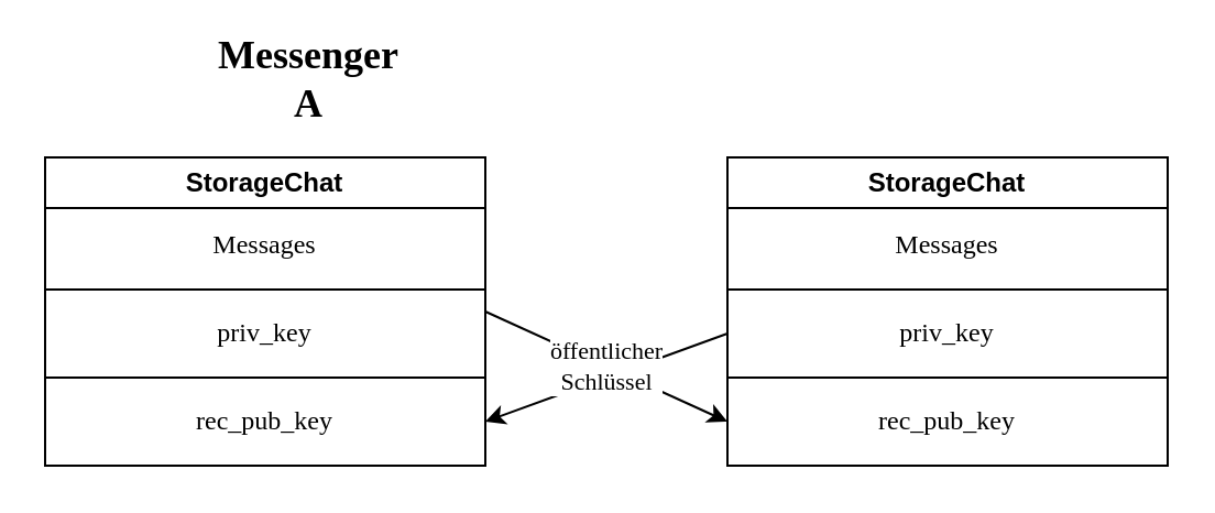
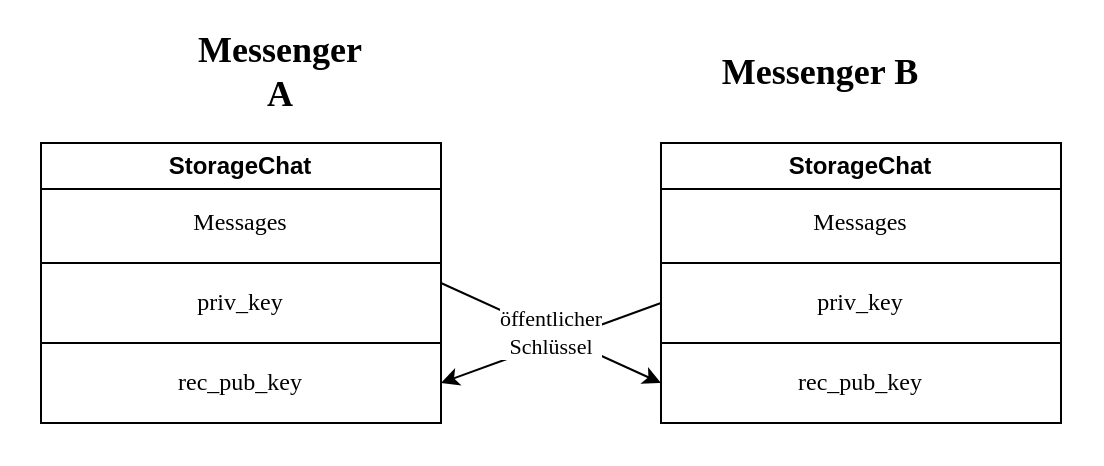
  <mxCell id="0" />
  <mxCell id="1" parent="0" />
  <mxCell id="2" value="" style="curved=1;endArrow=classic;html=1;fontFamily=Carlito;fontSource=https%3A%2F%2Ffonts.googleapis.com%2Fcss%3Ffamily%3DCarlito;exitX=1;exitY=0.5;exitDx=0;exitDy=0;" edge="1" parent="1"><mxGeometry x="-0.08" y="2" width="50" height="50" relative="1" as="geometry"><mxPoint x="330" y="150" as="sourcePoint" /><mxPoint x="220" y="190" as="targetPoint" /><mxPoint as="offset" /></mxGeometry></mxCell>
  <mxCell id="3" value="StorageChat" style="swimlane;whiteSpace=wrap;html=1;" vertex="1" parent="1"><mxGeometry x="330" y="70" width="200" height="140" as="geometry" /></mxCell>
  <mxCell id="4" value="Messages" style="text;html=1;strokeColor=none;fillColor=none;align=center;verticalAlign=middle;whiteSpace=wrap;rounded=0;fontFamily=Carlito;fontSource=https%3A%2F%2Ffonts.googleapis.com%2Fcss%3Ffamily%3DCarlito;" vertex="1" parent="3"><mxGeometry x="70" y="20" width="60" height="40" as="geometry" /></mxCell>
  <mxCell id="5" value="priv_key" style="text;html=1;strokeColor=none;fillColor=none;align=center;verticalAlign=middle;whiteSpace=wrap;rounded=0;fontFamily=Carlito;fontSource=https%3A%2F%2Ffonts.googleapis.com%2Fcss%3Ffamily%3DCarlito;" vertex="1" parent="3"><mxGeometry x="70" y="60" width="60" height="40" as="geometry" /></mxCell>
  <mxCell id="6" value="" style="endArrow=none;html=1;fontFamily=Carlito;fontSource=https%3A%2F%2Ffonts.googleapis.com%2Fcss%3Ffamily%3DCarlito;" edge="1" parent="3"><mxGeometry width="50" height="50" relative="1" as="geometry"><mxPoint y="100" as="sourcePoint" /><mxPoint x="200" y="100" as="targetPoint" /></mxGeometry></mxCell>
  <mxCell id="7" value="rec_pub_key" style="text;html=1;strokeColor=none;fillColor=none;align=center;verticalAlign=middle;whiteSpace=wrap;rounded=0;fontFamily=Carlito;fontSource=https%3A%2F%2Ffonts.googleapis.com%2Fcss%3Ffamily%3DCarlito;" vertex="1" parent="3"><mxGeometry x="70" y="100" width="60" height="40" as="geometry" /></mxCell>
  <mxCell id="8" value="" style="endArrow=none;html=1;fontFamily=Carlito;fontSource=https%3A%2F%2Ffonts.googleapis.com%2Fcss%3Ffamily%3DCarlito;" edge="1" parent="3"><mxGeometry width="50" height="50" relative="1" as="geometry"><mxPoint y="60" as="sourcePoint" /><mxPoint x="200" y="60" as="targetPoint" /></mxGeometry></mxCell>
  <mxCell id="9" value="&lt;h2&gt;&lt;font data-font-src=&quot;https://fonts.googleapis.com/css?family=Carlito&quot; face=&quot;Carlito&quot;&gt;Messenger A&lt;/font&gt;&lt;/h2&gt;" style="text;html=1;strokeColor=none;fillColor=none;align=center;verticalAlign=middle;whiteSpace=wrap;rounded=0;" vertex="1" parent="1"><mxGeometry x="90" y="20" width="100" height="30" as="geometry" /></mxCell>
+ <mxCell id="10" value="&lt;h2&gt;&lt;font data-font-src=&quot;https://fonts.googleapis.com/css?family=Carlito&quot; face=&quot;Carlito&quot;&gt;Messenger B&lt;/font&gt;&lt;/h2&gt;" style="text;html=1;strokeColor=none;fillColor=none;align=center;verticalAlign=middle;whiteSpace=wrap;rounded=0;" vertex="1" parent="1"><mxGeometry x="345" y="20" width="130" height="30" as="geometry" /></mxCell>
  <mxCell id="11" value="StorageChat" style="swimlane;whiteSpace=wrap;html=1;" vertex="1" parent="1"><mxGeometry x="20" y="70" width="200" height="140" as="geometry" /></mxCell>
  <mxCell id="12" value="Messages" style="text;html=1;strokeColor=none;fillColor=none;align=center;verticalAlign=middle;whiteSpace=wrap;rounded=0;fontFamily=Carlito;fontSource=https%3A%2F%2Ffonts.googleapis.com%2Fcss%3Ffamily%3DCarlito;" vertex="1" parent="11"><mxGeometry x="70" y="20" width="60" height="40" as="geometry" /></mxCell>
  <mxCell id="13" value="priv_key" style="text;html=1;strokeColor=none;fillColor=none;align=center;verticalAlign=middle;whiteSpace=wrap;rounded=0;fontFamily=Carlito;fontSource=https%3A%2F%2Ffonts.googleapis.com%2Fcss%3Ffamily%3DCarlito;" vertex="1" parent="11"><mxGeometry x="70" y="60" width="60" height="40" as="geometry" /></mxCell>
  <mxCell id="14" value="" style="endArrow=none;html=1;fontFamily=Carlito;fontSource=https%3A%2F%2Ffonts.googleapis.com%2Fcss%3Ffamily%3DCarlito;" edge="1" parent="11"><mxGeometry width="50" height="50" relative="1" as="geometry"><mxPoint y="100" as="sourcePoint" /><mxPoint x="200" y="100" as="targetPoint" /></mxGeometry></mxCell>
  <mxCell id="15" value="rec_pub_key" style="text;html=1;strokeColor=none;fillColor=none;align=center;verticalAlign=middle;whiteSpace=wrap;rounded=0;fontFamily=Carlito;fontSource=https%3A%2F%2Ffonts.googleapis.com%2Fcss%3Ffamily%3DCarlito;" vertex="1" parent="11"><mxGeometry x="70" y="100" width="60" height="40" as="geometry" /></mxCell>
  <mxCell id="16" value="" style="endArrow=none;html=1;fontFamily=Carlito;fontSource=https%3A%2F%2Ffonts.googleapis.com%2Fcss%3Ffamily%3DCarlito;" edge="1" parent="11"><mxGeometry width="50" height="50" relative="1" as="geometry"><mxPoint y="60" as="sourcePoint" /><mxPoint x="200" y="60" as="targetPoint" /></mxGeometry></mxCell>
  <mxCell id="17" value="öffentlicher&lt;br&gt;Schlüssel" style="curved=1;endArrow=classic;html=1;fontFamily=Carlito;fontSource=https%3A%2F%2Ffonts.googleapis.com%2Fcss%3Ffamily%3DCarlito;exitX=1;exitY=0.5;exitDx=0;exitDy=0;" edge="1" parent="1" source="11"><mxGeometry width="50" height="50" relative="1" as="geometry"><mxPoint x="240" y="140" as="sourcePoint" /><mxPoint x="330" y="190" as="targetPoint" /></mxGeometry></mxCell>
